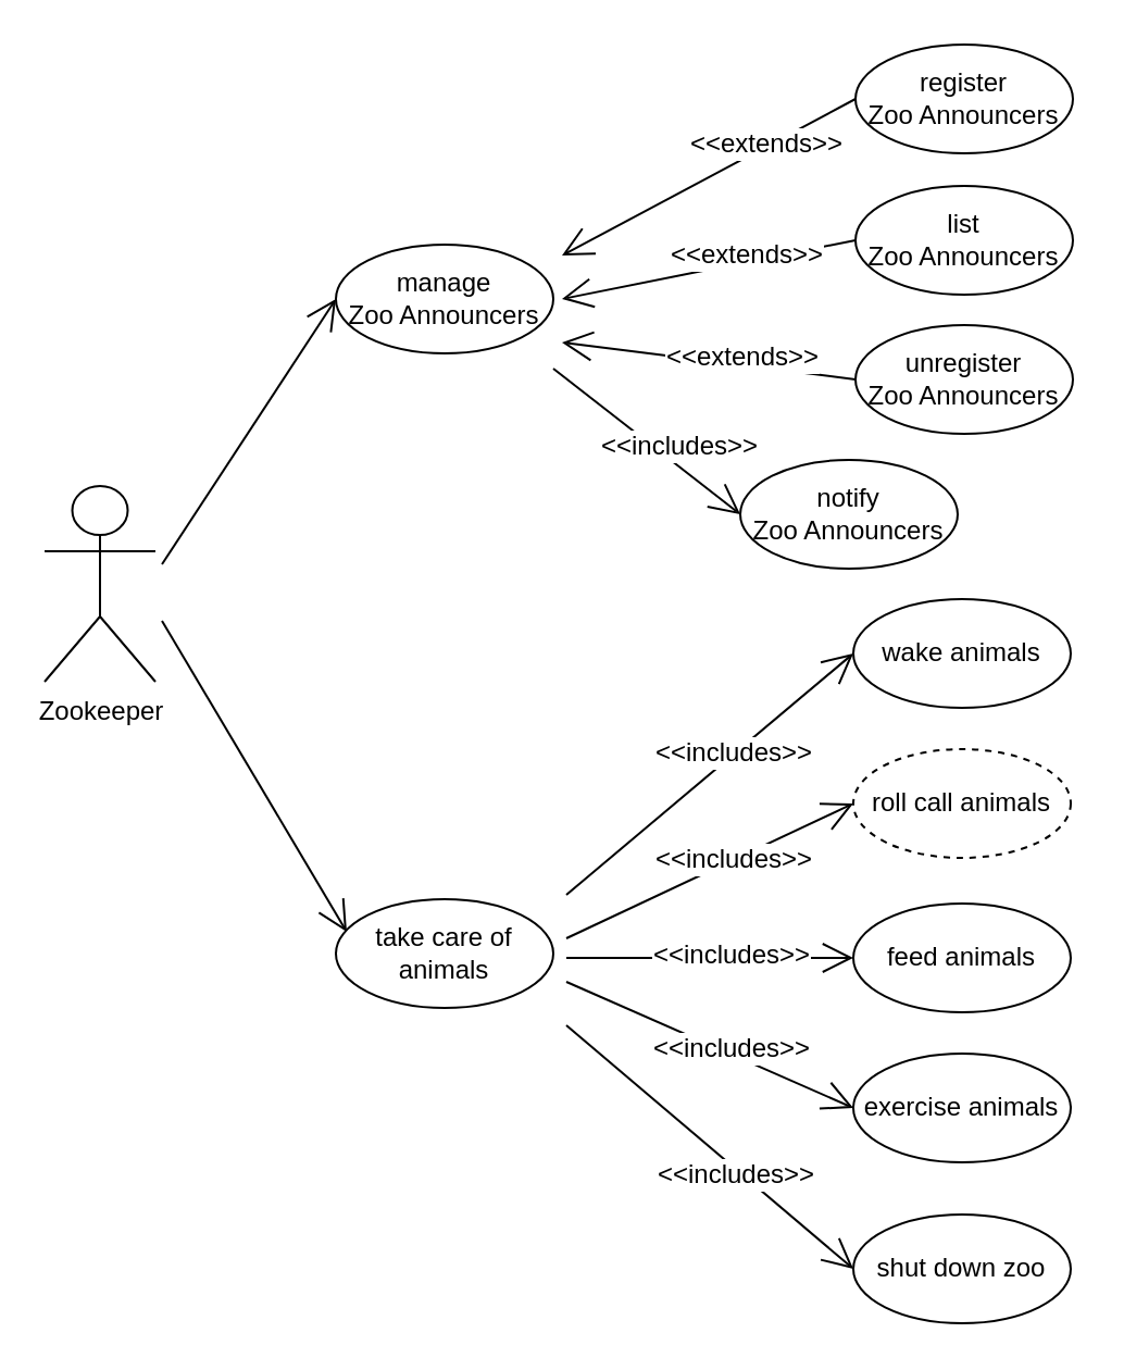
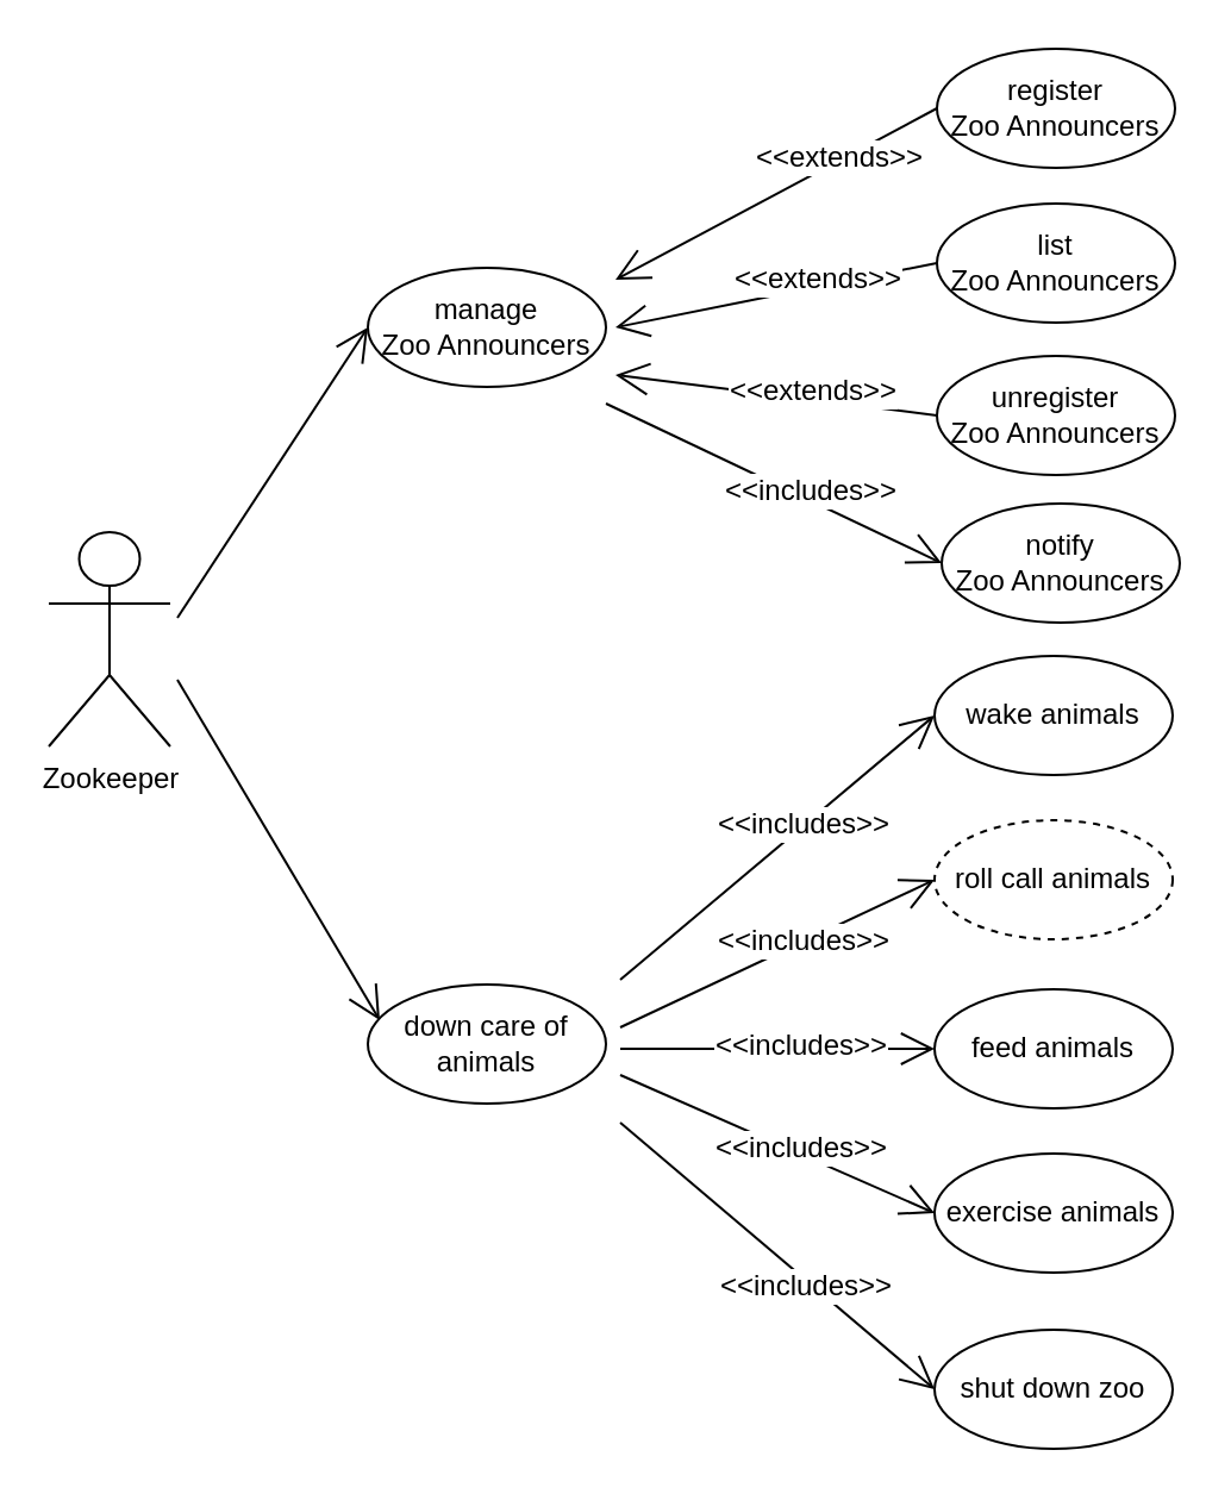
  <mxCell id="0" />
  <mxCell id="1" parent="0" />
  <mxCell id="2" value="Zookeeper" style="shape=umlActor;verticalLabelPosition=bottom;labelBackgroundColor=#ffffff;verticalAlign=top;html=1;outlineConnect=0;" parent="1" vertex="1"><mxGeometry x="20" y="223" width="51" height="90" as="geometry" /></mxCell>
  <mxCell id="3" value="" style="endArrow=open;endFill=1;endSize=12;html=1;entryX=0;entryY=0.5;entryDx=0;entryDy=0;" parent="1" target="4" edge="1"><mxGeometry width="160" relative="1" as="geometry"><mxPoint x="74" y="259" as="sourcePoint" /><mxPoint x="155" y="163" as="targetPoint" /></mxGeometry></mxCell>
  <mxCell id="4" value="manage&lt;br&gt;Zoo Announcers" style="ellipse;whiteSpace=wrap;html=1;" parent="1" vertex="1"><mxGeometry x="154" y="112" width="100" height="50" as="geometry" /></mxCell>
  <mxCell id="5" value="" style="endArrow=open;endFill=1;endSize=12;html=1;entryX=0.05;entryY=0.3;entryDx=0;entryDy=0;entryPerimeter=0;" parent="1" target="6" edge="1"><mxGeometry width="160" relative="1" as="geometry"><mxPoint x="74" y="285" as="sourcePoint" /><mxPoint x="185" y="368" as="targetPoint" /></mxGeometry></mxCell>
- <mxCell id="6" value="take care of animals" style="ellipse;whiteSpace=wrap;html=1;" parent="1" vertex="1"><mxGeometry x="154" y="413" width="100" height="50" as="geometry" /></mxCell>
+ <mxCell id="6" value="down care of animals" style="ellipse;whiteSpace=wrap;html=1;" parent="1" vertex="1"><mxGeometry x="154" y="413" width="100" height="50" as="geometry" /></mxCell>
  <mxCell id="7" value="" style="endArrow=open;endFill=1;endSize=12;html=1;entryX=0;entryY=0.5;entryDx=0;entryDy=0;" parent="1" target="9" edge="1"><mxGeometry width="160" relative="1" as="geometry"><mxPoint x="260" y="411" as="sourcePoint" /><mxPoint x="378" y="517" as="targetPoint" /></mxGeometry></mxCell>
  <mxCell id="8" value="&amp;lt;&amp;lt;includes&amp;gt;&amp;gt;" style="text;html=1;resizable=0;points=[];align=center;verticalAlign=middle;labelBackgroundColor=#ffffff;" parent="7" vertex="1" connectable="0"><mxGeometry x="0.002" y="2" relative="1" as="geometry"><mxPoint x="12" y="-9" as="offset" /></mxGeometry></mxCell>
  <mxCell id="9" value="wake animals" style="ellipse;whiteSpace=wrap;html=1;" parent="1" vertex="1"><mxGeometry x="392" y="275" width="100" height="50" as="geometry" /></mxCell>
  <mxCell id="10" value="roll call animals" style="ellipse;whiteSpace=wrap;html=1;dashed=1;" parent="1" vertex="1"><mxGeometry x="392" y="344" width="100" height="50" as="geometry" /></mxCell>
  <mxCell id="11" value="feed animals" style="ellipse;whiteSpace=wrap;html=1;" parent="1" vertex="1"><mxGeometry x="392" y="415" width="100" height="50" as="geometry" /></mxCell>
  <mxCell id="12" value="exercise animals" style="ellipse;whiteSpace=wrap;html=1;" parent="1" vertex="1"><mxGeometry x="392" y="484" width="100" height="50" as="geometry" /></mxCell>
  <mxCell id="13" value="shut down zoo" style="ellipse;whiteSpace=wrap;html=1;" parent="1" vertex="1"><mxGeometry x="392" y="558" width="100" height="50" as="geometry" /></mxCell>
  <mxCell id="14" value="" style="endArrow=open;endFill=1;endSize=12;html=1;entryX=0;entryY=0.5;entryDx=0;entryDy=0;" parent="1" target="10" edge="1"><mxGeometry width="160" relative="1" as="geometry"><mxPoint x="260" y="431" as="sourcePoint" /><mxPoint x="348" y="310" as="targetPoint" /></mxGeometry></mxCell>
  <mxCell id="15" value="&amp;lt;&amp;lt;includes&amp;gt;&amp;gt;" style="text;html=1;resizable=0;points=[];align=center;verticalAlign=middle;labelBackgroundColor=#ffffff;" parent="14" vertex="1" connectable="0"><mxGeometry x="0.056" y="-1" relative="1" as="geometry"><mxPoint x="6" y="-5" as="offset" /></mxGeometry></mxCell>
  <mxCell id="16" value="" style="endArrow=open;endFill=1;endSize=12;html=1;entryX=0;entryY=0.5;entryDx=0;entryDy=0;" parent="1" target="11" edge="1"><mxGeometry width="160" relative="1" as="geometry"><mxPoint x="260" y="440" as="sourcePoint" /><mxPoint x="358" y="320" as="targetPoint" /></mxGeometry></mxCell>
  <mxCell id="17" value="&amp;lt;&amp;lt;includes&amp;gt;&amp;gt;" style="text;html=1;resizable=0;points=[];align=center;verticalAlign=middle;labelBackgroundColor=#ffffff;" parent="16" vertex="1" connectable="0"><mxGeometry x="-0.258" relative="1" as="geometry"><mxPoint x="26" y="-2" as="offset" /></mxGeometry></mxCell>
  <mxCell id="18" value="" style="endArrow=open;endFill=1;endSize=12;html=1;entryX=0;entryY=0.5;entryDx=0;entryDy=0;" parent="1" target="12" edge="1"><mxGeometry width="160" relative="1" as="geometry"><mxPoint x="260" y="451" as="sourcePoint" /><mxPoint x="368" y="330" as="targetPoint" /></mxGeometry></mxCell>
  <mxCell id="19" value="&amp;lt;&amp;lt;includes&amp;gt;&amp;gt;" style="text;html=1;resizable=0;points=[];align=center;verticalAlign=middle;labelBackgroundColor=#ffffff;" parent="18" vertex="1" connectable="0"><mxGeometry x="-0.056" y="-1" relative="1" as="geometry"><mxPoint x="14" y="2.5" as="offset" /></mxGeometry></mxCell>
  <mxCell id="20" value="" style="endArrow=open;endFill=1;endSize=12;html=1;entryX=0;entryY=0.5;entryDx=0;entryDy=0;" parent="1" target="13" edge="1"><mxGeometry width="160" relative="1" as="geometry"><mxPoint x="260" y="471" as="sourcePoint" /><mxPoint x="378" y="340" as="targetPoint" /></mxGeometry></mxCell>
  <mxCell id="21" value="&amp;lt;&amp;lt;includes&amp;gt;&amp;gt;" style="text;html=1;resizable=0;points=[];align=center;verticalAlign=middle;labelBackgroundColor=#ffffff;" parent="20" vertex="1" connectable="0"><mxGeometry x="0.067" y="1" relative="1" as="geometry"><mxPoint x="7" y="10" as="offset" /></mxGeometry></mxCell>
  <mxCell id="22" value="register &lt;br&gt;Zoo Announcers" style="ellipse;whiteSpace=wrap;html=1;" parent="1" vertex="1"><mxGeometry x="393" y="20" width="100" height="50" as="geometry" /></mxCell>
  <mxCell id="23" value="unregister &lt;br&gt;Zoo Announcers" style="ellipse;whiteSpace=wrap;html=1;" parent="1" vertex="1"><mxGeometry x="393" y="149" width="100" height="50" as="geometry" /></mxCell>
  <mxCell id="24" value="list &lt;br&gt;Zoo Announcers" style="ellipse;whiteSpace=wrap;html=1;" parent="1" vertex="1"><mxGeometry x="393" y="85" width="100" height="50" as="geometry" /></mxCell>
  <mxCell id="25" value="" style="endArrow=open;endFill=1;endSize=12;html=1;exitX=0;exitY=0.5;exitDx=0;exitDy=0;" parent="1" source="22" edge="1"><mxGeometry width="160" relative="1" as="geometry"><mxPoint x="254" y="359" as="sourcePoint" /><mxPoint x="258" y="117" as="targetPoint" /></mxGeometry></mxCell>
  <mxCell id="26" value="&amp;lt;&amp;lt;extends&amp;gt;&amp;gt;" style="text;html=1;resizable=0;points=[];align=center;verticalAlign=middle;labelBackgroundColor=#ffffff;" parent="25" vertex="1" connectable="0"><mxGeometry x="-0.236" y="1" relative="1" as="geometry"><mxPoint x="9" y="-7.5" as="offset" /></mxGeometry></mxCell>
  <mxCell id="27" value="" style="endArrow=open;endFill=1;endSize=12;html=1;exitX=0;exitY=0.5;exitDx=0;exitDy=0;" parent="1" source="24" edge="1"><mxGeometry width="160" relative="1" as="geometry"><mxPoint x="264" y="369" as="sourcePoint" /><mxPoint x="258" y="137" as="targetPoint" /></mxGeometry></mxCell>
  <mxCell id="28" value="&amp;lt;&amp;lt;extends&amp;gt;&amp;gt;" style="text;html=1;resizable=0;points=[];align=center;verticalAlign=middle;labelBackgroundColor=#ffffff;" parent="27" vertex="1" connectable="0"><mxGeometry x="0.01" y="-2" relative="1" as="geometry"><mxPoint x="19" y="-5" as="offset" /></mxGeometry></mxCell>
  <mxCell id="29" value="" style="endArrow=open;endFill=1;endSize=12;html=1;exitX=0;exitY=0.5;exitDx=0;exitDy=0;" parent="1" source="23" edge="1"><mxGeometry width="160" relative="1" as="geometry"><mxPoint x="387" y="120" as="sourcePoint" /><mxPoint x="258" y="157" as="targetPoint" /></mxGeometry></mxCell>
  <mxCell id="30" value="&amp;lt;&amp;lt;extends&amp;gt;&amp;gt;" style="text;html=1;resizable=0;points=[];align=center;verticalAlign=middle;labelBackgroundColor=#ffffff;" parent="29" vertex="1" connectable="0"><mxGeometry x="0.01" y="-2" relative="1" as="geometry"><mxPoint x="15.5" y="0.5" as="offset" /></mxGeometry></mxCell>
- <mxCell id="31" value="notify &lt;br&gt;Zoo Announcers" style="ellipse;whiteSpace=wrap;html=1;" parent="1" vertex="1"><mxGeometry x="340" y="211" width="100" height="50" as="geometry" /></mxCell>
+ <mxCell id="31" value="notify &lt;br&gt;Zoo Announcers" style="ellipse;whiteSpace=wrap;html=1;" parent="1" vertex="1"><mxGeometry x="395" y="211" width="100" height="50" as="geometry" /></mxCell>
  <mxCell id="32" value="" style="endArrow=open;endFill=1;endSize=12;html=1;entryX=0;entryY=0.5;entryDx=0;entryDy=0;" parent="1" edge="1" target="31"><mxGeometry width="160" relative="1" as="geometry"><mxPoint x="254" y="169" as="sourcePoint" /><mxPoint x="260" y="177" as="targetPoint" /></mxGeometry></mxCell>
  <mxCell id="33" value="&amp;lt;&amp;lt;includes&amp;gt;&amp;gt;" style="text;html=1;resizable=0;points=[];align=center;verticalAlign=middle;labelBackgroundColor=#ffffff;" parent="32" vertex="1" connectable="0"><mxGeometry x="0.01" y="-2" relative="1" as="geometry"><mxPoint x="15.5" y="0.5" as="offset" /></mxGeometry></mxCell>
